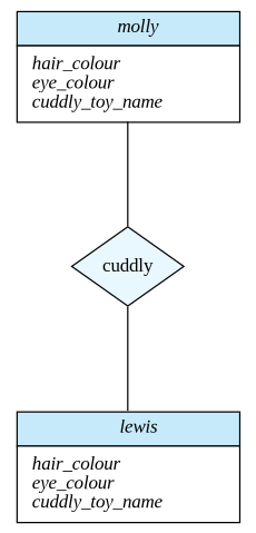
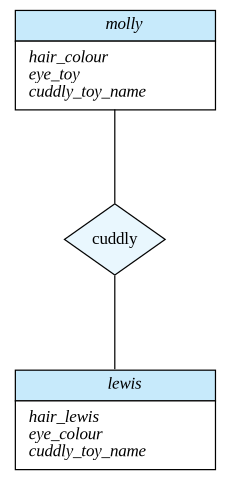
  digraph {
    fontname="Liberation Serif"
    rankdir=BT
    splines=ortho
    node [fontname="Liberation Serif" shape=plaintext]
    edge [dir=none fontname="Liberation Serif" headclip=true minlen=2]
-   n1 [label=<         <TABLE BORDER="0" CELLBORDER="1" CELLSPACING="0" PORT="port">             <TR><TD BGCOLOR="#C7EAFB" CELLPADDING="4">                 <I>molly</I>             </TD></TR>             <TR><TD                 BALIGN="LEFT"                 ALIGN="LEFT"                 WIDTH="80"                 HEIGHT="50"                 CELLPADDING="6"                 BGCOLOR="#FFFFFF"             > 				<I>hair_colour</I> 				<BR/> 				<I>eye_colour</I> 				<BR/> 				<I>cuddly_toy_name</I>             </TD></TR>         </TABLE>     >]
-   n2 [label=<         <TABLE BORDER="0" CELLBORDER="1" CELLSPACING="0" PORT="port">             <TR><TD BGCOLOR="#C7EAFB" CELLPADDING="4">                 <I>lewis</I>             </TD></TR>             <TR><TD                 BALIGN="LEFT"                 ALIGN="LEFT"                 WIDTH="80"                 HEIGHT="50"                 CELLPADDING="6"                 BGCOLOR="#FFFFFF"             > 				<I>hair_colour</I> 				<BR/> 				<I>eye_colour</I> 				<BR/> 				<I>cuddly_toy_name</I>             </TD></TR>         </TABLE>     >]
+   n1 [label=<         <TABLE BORDER="0" CELLBORDER="1" CELLSPACING="0" PORT="port">             <TR><TD BGCOLOR="#C7EAFB" CELLPADDING="4">                 <I>molly</I>             </TD></TR>             <TR><TD                 BALIGN="LEFT"                 ALIGN="LEFT"                 WIDTH="80"                 HEIGHT="50"                 CELLPADDING="6"                 BGCOLOR="#FFFFFF"             > 				<I>hair_colour</I> 				<BR/> 				<I>eye_toy</I> 				<BR/> 				<I>cuddly_toy_name</I>             </TD></TR>         </TABLE>     >]
+   n2 [label=<         <TABLE BORDER="0" CELLBORDER="1" CELLSPACING="0" PORT="port">             <TR><TD BGCOLOR="#C7EAFB" CELLPADDING="4">                 <I>lewis</I>             </TD></TR>             <TR><TD                 BALIGN="LEFT"                 ALIGN="LEFT"                 WIDTH="80"                 HEIGHT="50"                 CELLPADDING="6"                 BGCOLOR="#FFFFFF"             > 				<I>hair_lewis</I> 				<BR/> 				<I>eye_colour</I> 				<BR/> 				<I>cuddly_toy_name</I>             </TD></TR>         </TABLE>     >]
    n3 [fillcolor="#E9F7FE" height=0.8 label=cuddly shape=diamond style=filled]
    n2 -> n3 [arrowtail=vee tailport=port]
    n3 -> n1 [arrowhead=vee headport=port]
  }
